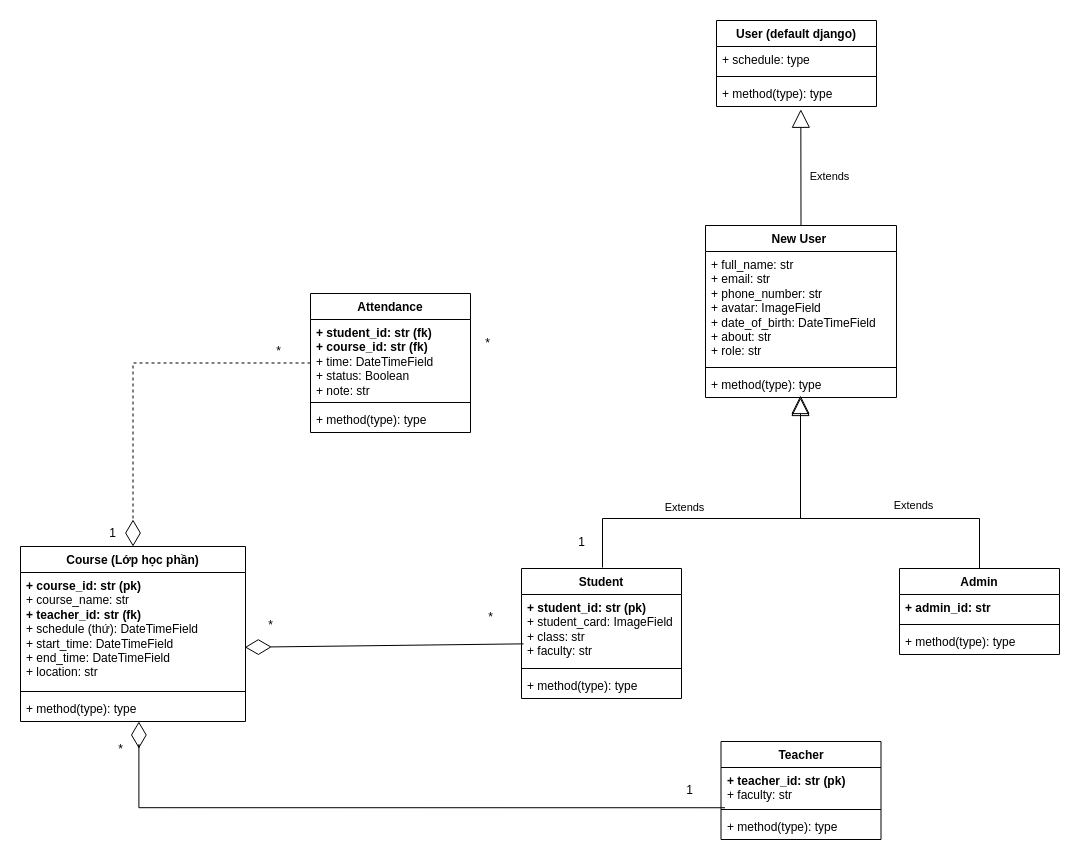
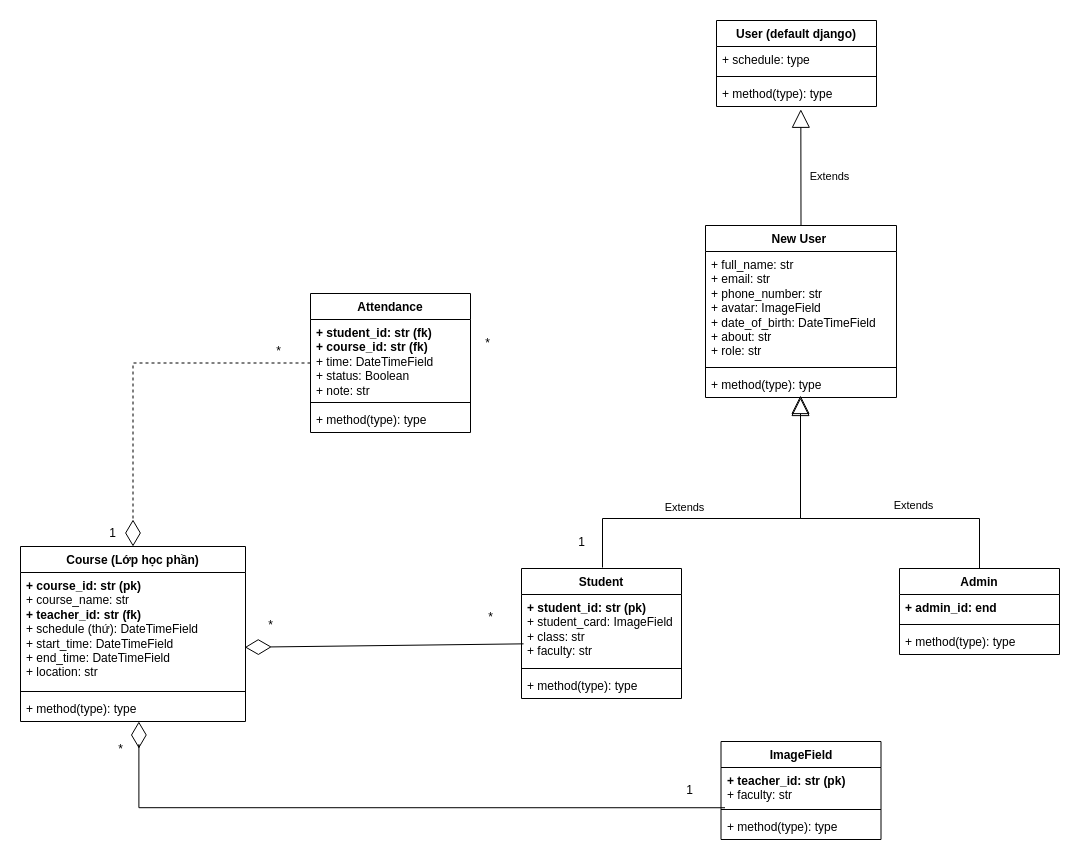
  <mxCell id="0" />
  <mxCell id="1" parent="0" />
  <mxCell id="2" value="User (default django)" style="swimlane;fontStyle=1;align=center;verticalAlign=top;childLayout=stackLayout;horizontal=1;startSize=26;horizontalStack=0;resizeParent=1;resizeParentMax=0;resizeLast=0;collapsible=1;marginBottom=0;whiteSpace=wrap;html=1;" vertex="1" parent="1"><mxGeometry x="716" y="20" width="160" height="86" as="geometry" /></mxCell>
  <mxCell id="3" value="+ schedule: type" style="text;strokeColor=none;fillColor=none;align=left;verticalAlign=top;spacingLeft=4;spacingRight=4;overflow=hidden;rotatable=0;points=[[0,0.5],[1,0.5]];portConstraint=eastwest;whiteSpace=wrap;html=1;" vertex="1" parent="2"><mxGeometry y="26" width="160" height="26" as="geometry" /></mxCell>
  <mxCell id="4" value="" style="line;strokeWidth=1;fillColor=none;align=left;verticalAlign=middle;spacingTop=-1;spacingLeft=3;spacingRight=3;rotatable=0;labelPosition=right;points=[];portConstraint=eastwest;strokeColor=inherit;" vertex="1" parent="2"><mxGeometry y="52" width="160" height="8" as="geometry" /></mxCell>
  <mxCell id="5" value="+ method(type): type" style="text;strokeColor=none;fillColor=none;align=left;verticalAlign=top;spacingLeft=4;spacingRight=4;overflow=hidden;rotatable=0;points=[[0,0.5],[1,0.5]];portConstraint=eastwest;whiteSpace=wrap;html=1;" vertex="1" parent="2"><mxGeometry y="60" width="160" height="26" as="geometry" /></mxCell>
  <mxCell id="6" value="New User&amp;nbsp;" style="swimlane;fontStyle=1;align=center;verticalAlign=top;childLayout=stackLayout;horizontal=1;startSize=26;horizontalStack=0;resizeParent=1;resizeParentMax=0;resizeLast=0;collapsible=1;marginBottom=0;whiteSpace=wrap;html=1;" vertex="1" parent="1"><mxGeometry x="705" y="225" width="191" height="172" as="geometry" /></mxCell>
  <mxCell id="7" value="+ full_name: str&lt;br&gt;+ email: str&lt;br&gt;+ phone_number: str&lt;br&gt;+ avatar: ImageField&lt;br&gt;+&amp;nbsp;date_of_birth: DateTimeField&lt;br&gt;+ about: str&lt;br&gt;+ role: str" style="text;strokeColor=none;fillColor=none;align=left;verticalAlign=top;spacingLeft=4;spacingRight=4;overflow=hidden;rotatable=0;points=[[0,0.5],[1,0.5]];portConstraint=eastwest;whiteSpace=wrap;html=1;" vertex="1" parent="6"><mxGeometry y="26" width="191" height="112" as="geometry" /></mxCell>
  <mxCell id="8" value="" style="line;strokeWidth=1;fillColor=none;align=left;verticalAlign=middle;spacingTop=-1;spacingLeft=3;spacingRight=3;rotatable=0;labelPosition=right;points=[];portConstraint=eastwest;strokeColor=inherit;" vertex="1" parent="6"><mxGeometry y="138" width="191" height="8" as="geometry" /></mxCell>
  <mxCell id="9" value="+ method(type): type" style="text;strokeColor=none;fillColor=none;align=left;verticalAlign=top;spacingLeft=4;spacingRight=4;overflow=hidden;rotatable=0;points=[[0,0.5],[1,0.5]];portConstraint=eastwest;whiteSpace=wrap;html=1;" vertex="1" parent="6"><mxGeometry y="146" width="191" height="26" as="geometry" /></mxCell>
  <mxCell id="10" value="Student" style="swimlane;fontStyle=1;align=center;verticalAlign=top;childLayout=stackLayout;horizontal=1;startSize=26;horizontalStack=0;resizeParent=1;resizeParentMax=0;resizeLast=0;collapsible=1;marginBottom=0;whiteSpace=wrap;html=1;" vertex="1" parent="1"><mxGeometry x="521" y="568" width="160" height="130" as="geometry" /></mxCell>
  <mxCell id="11" value="&lt;b&gt;+ student_id: str (pk)&lt;br&gt;&lt;/b&gt;+ student_card: ImageField&lt;br&gt;+ class: str&lt;br&gt;+ faculty: str" style="text;strokeColor=none;fillColor=none;align=left;verticalAlign=top;spacingLeft=4;spacingRight=4;overflow=hidden;rotatable=0;points=[[0,0.5],[1,0.5]];portConstraint=eastwest;whiteSpace=wrap;html=1;" vertex="1" parent="10"><mxGeometry y="26" width="160" height="70" as="geometry" /></mxCell>
  <mxCell id="12" value="" style="line;strokeWidth=1;fillColor=none;align=left;verticalAlign=middle;spacingTop=-1;spacingLeft=3;spacingRight=3;rotatable=0;labelPosition=right;points=[];portConstraint=eastwest;strokeColor=inherit;" vertex="1" parent="10"><mxGeometry y="96" width="160" height="8" as="geometry" /></mxCell>
  <mxCell id="13" value="+ method(type): type" style="text;strokeColor=none;fillColor=none;align=left;verticalAlign=top;spacingLeft=4;spacingRight=4;overflow=hidden;rotatable=0;points=[[0,0.5],[1,0.5]];portConstraint=eastwest;whiteSpace=wrap;html=1;" vertex="1" parent="10"><mxGeometry y="104" width="160" height="26" as="geometry" /></mxCell>
- <mxCell id="14" value="Teacher" style="swimlane;fontStyle=1;align=center;verticalAlign=top;childLayout=stackLayout;horizontal=1;startSize=26;horizontalStack=0;resizeParent=1;resizeParentMax=0;resizeLast=0;collapsible=1;marginBottom=0;whiteSpace=wrap;html=1;" vertex="1" parent="1"><mxGeometry x="720.5" y="741" width="160" height="98" as="geometry" /></mxCell>
+ <mxCell id="14" value="ImageField" style="swimlane;fontStyle=1;align=center;verticalAlign=top;childLayout=stackLayout;horizontal=1;startSize=26;horizontalStack=0;resizeParent=1;resizeParentMax=0;resizeLast=0;collapsible=1;marginBottom=0;whiteSpace=wrap;html=1;" vertex="1" parent="1"><mxGeometry x="720.5" y="741" width="160" height="98" as="geometry" /></mxCell>
  <mxCell id="15" value="&lt;b&gt;+ teacher_id: str (pk)&lt;br&gt;&lt;/b&gt;+ faculty: str" style="text;strokeColor=none;fillColor=none;align=left;verticalAlign=top;spacingLeft=4;spacingRight=4;overflow=hidden;rotatable=0;points=[[0,0.5],[1,0.5]];portConstraint=eastwest;whiteSpace=wrap;html=1;" vertex="1" parent="14"><mxGeometry y="26" width="160" height="38" as="geometry" /></mxCell>
  <mxCell id="16" value="" style="line;strokeWidth=1;fillColor=none;align=left;verticalAlign=middle;spacingTop=-1;spacingLeft=3;spacingRight=3;rotatable=0;labelPosition=right;points=[];portConstraint=eastwest;strokeColor=inherit;" vertex="1" parent="14"><mxGeometry y="64" width="160" height="8" as="geometry" /></mxCell>
  <mxCell id="17" value="+ method(type): type" style="text;strokeColor=none;fillColor=none;align=left;verticalAlign=top;spacingLeft=4;spacingRight=4;overflow=hidden;rotatable=0;points=[[0,0.5],[1,0.5]];portConstraint=eastwest;whiteSpace=wrap;html=1;" vertex="1" parent="14"><mxGeometry y="72" width="160" height="26" as="geometry" /></mxCell>
  <mxCell id="18" value="Admin" style="swimlane;fontStyle=1;align=center;verticalAlign=top;childLayout=stackLayout;horizontal=1;startSize=26;horizontalStack=0;resizeParent=1;resizeParentMax=0;resizeLast=0;collapsible=1;marginBottom=0;whiteSpace=wrap;html=1;" vertex="1" parent="1"><mxGeometry x="899" y="568" width="160" height="86" as="geometry" /></mxCell>
- <mxCell id="19" value="&lt;b&gt;+ admin_id: str&amp;nbsp;&lt;/b&gt;" style="text;strokeColor=none;fillColor=none;align=left;verticalAlign=top;spacingLeft=4;spacingRight=4;overflow=hidden;rotatable=0;points=[[0,0.5],[1,0.5]];portConstraint=eastwest;whiteSpace=wrap;html=1;" vertex="1" parent="18"><mxGeometry y="26" width="160" height="26" as="geometry" /></mxCell>
+ <mxCell id="19" value="&lt;b&gt;+ admin_id: end&amp;nbsp;&lt;/b&gt;" style="text;strokeColor=none;fillColor=none;align=left;verticalAlign=top;spacingLeft=4;spacingRight=4;overflow=hidden;rotatable=0;points=[[0,0.5],[1,0.5]];portConstraint=eastwest;whiteSpace=wrap;html=1;" vertex="1" parent="18"><mxGeometry y="26" width="160" height="26" as="geometry" /></mxCell>
  <mxCell id="20" value="" style="line;strokeWidth=1;fillColor=none;align=left;verticalAlign=middle;spacingTop=-1;spacingLeft=3;spacingRight=3;rotatable=0;labelPosition=right;points=[];portConstraint=eastwest;strokeColor=inherit;" vertex="1" parent="18"><mxGeometry y="52" width="160" height="8" as="geometry" /></mxCell>
  <mxCell id="21" value="+ method(type): type" style="text;strokeColor=none;fillColor=none;align=left;verticalAlign=top;spacingLeft=4;spacingRight=4;overflow=hidden;rotatable=0;points=[[0,0.5],[1,0.5]];portConstraint=eastwest;whiteSpace=wrap;html=1;" vertex="1" parent="18"><mxGeometry y="60" width="160" height="26" as="geometry" /></mxCell>
  <mxCell id="22" value="Course (Lớp học phần)" style="swimlane;fontStyle=1;align=center;verticalAlign=top;childLayout=stackLayout;horizontal=1;startSize=26;horizontalStack=0;resizeParent=1;resizeParentMax=0;resizeLast=0;collapsible=1;marginBottom=0;whiteSpace=wrap;html=1;" vertex="1" parent="1"><mxGeometry x="20" y="546" width="225" height="175" as="geometry" /></mxCell>
  <mxCell id="23" value="&lt;b&gt;+ course_id: str&lt;/b&gt;&amp;nbsp;&lt;b&gt;(pk)&lt;/b&gt;&lt;br&gt;+ course_name: str&lt;br&gt;&lt;b&gt;+ teacher_id: str (fk)&lt;/b&gt;&lt;br&gt;+ schedule (thứ): DateTimeField&lt;br&gt;+ start_time: DateTimeField&lt;br&gt;+ end_time: DateTimeField&lt;br&gt;+ location: str" style="text;strokeColor=none;fillColor=none;align=left;verticalAlign=top;spacingLeft=4;spacingRight=4;overflow=hidden;rotatable=0;points=[[0,0.5],[1,0.5]];portConstraint=eastwest;whiteSpace=wrap;html=1;" vertex="1" parent="22"><mxGeometry y="26" width="225" height="115" as="geometry" /></mxCell>
  <mxCell id="24" value="" style="line;strokeWidth=1;fillColor=none;align=left;verticalAlign=middle;spacingTop=-1;spacingLeft=3;spacingRight=3;rotatable=0;labelPosition=right;points=[];portConstraint=eastwest;strokeColor=inherit;" vertex="1" parent="22"><mxGeometry y="141" width="225" height="8" as="geometry" /></mxCell>
  <mxCell id="25" value="+ method(type): type" style="text;strokeColor=none;fillColor=none;align=left;verticalAlign=top;spacingLeft=4;spacingRight=4;overflow=hidden;rotatable=0;points=[[0,0.5],[1,0.5]];portConstraint=eastwest;whiteSpace=wrap;html=1;" vertex="1" parent="22"><mxGeometry y="149" width="225" height="26" as="geometry" /></mxCell>
  <mxCell id="26" value="Attendance" style="swimlane;fontStyle=1;align=center;verticalAlign=top;childLayout=stackLayout;horizontal=1;startSize=26;horizontalStack=0;resizeParent=1;resizeParentMax=0;resizeLast=0;collapsible=1;marginBottom=0;whiteSpace=wrap;html=1;" vertex="1" parent="1"><mxGeometry x="310" y="293" width="160" height="139" as="geometry" /></mxCell>
  <mxCell id="27" value="&lt;b&gt;+ student_id: str (fk)&lt;/b&gt;&lt;br&gt;&lt;b&gt;+ course_id: str (fk)&lt;/b&gt;&lt;br&gt;+ time: DateTimeField&lt;br&gt;+ status: Boolean&lt;br&gt;+ note: str" style="text;strokeColor=none;fillColor=none;align=left;verticalAlign=top;spacingLeft=4;spacingRight=4;overflow=hidden;rotatable=0;points=[[0,0.5],[1,0.5]];portConstraint=eastwest;whiteSpace=wrap;html=1;" vertex="1" parent="26"><mxGeometry y="26" width="160" height="79" as="geometry" /></mxCell>
  <mxCell id="28" value="" style="line;strokeWidth=1;fillColor=none;align=left;verticalAlign=middle;spacingTop=-1;spacingLeft=3;spacingRight=3;rotatable=0;labelPosition=right;points=[];portConstraint=eastwest;strokeColor=inherit;" vertex="1" parent="26"><mxGeometry y="105" width="160" height="8" as="geometry" /></mxCell>
  <mxCell id="29" value="+ method(type): type" style="text;strokeColor=none;fillColor=none;align=left;verticalAlign=top;spacingLeft=4;spacingRight=4;overflow=hidden;rotatable=0;points=[[0,0.5],[1,0.5]];portConstraint=eastwest;whiteSpace=wrap;html=1;" vertex="1" parent="26"><mxGeometry y="113" width="160" height="26" as="geometry" /></mxCell>
  <mxCell id="30" value="Extends" style="endArrow=block;endSize=16;endFill=0;html=1;rounded=0;edgeStyle=orthogonalEdgeStyle;" edge="1" parent="1" target="6"><mxGeometry x="-0.29" y="11" width="160" relative="1" as="geometry"><mxPoint x="602" y="567" as="sourcePoint" /><mxPoint x="880" y="426" as="targetPoint" /><Array as="points"><mxPoint x="602" y="518" /><mxPoint x="800" y="518" /></Array><mxPoint as="offset" /></mxGeometry></mxCell>
  <mxCell id="31" value="Extends" style="endArrow=block;endSize=16;endFill=0;html=1;rounded=0;edgeStyle=orthogonalEdgeStyle;" edge="1" parent="1" source="18"><mxGeometry x="-0.341" y="-13" width="160" relative="1" as="geometry"><mxPoint x="979" y="565" as="sourcePoint" /><mxPoint x="800" y="395" as="targetPoint" /><Array as="points"><mxPoint x="979" y="518" /><mxPoint x="800" y="518" /></Array><mxPoint as="offset" /></mxGeometry></mxCell>
  <mxCell id="32" value="Extends" style="endArrow=block;endSize=16;endFill=0;html=1;rounded=0;entryX=0.527;entryY=1.107;entryDx=0;entryDy=0;entryPerimeter=0;exitX=0.5;exitY=0;exitDx=0;exitDy=0;" edge="1" parent="1" source="6" target="5"><mxGeometry x="-0.158" y="-29" width="160" relative="1" as="geometry"><mxPoint x="734" y="402" as="sourcePoint" /><mxPoint x="549" y="234" as="targetPoint" /><mxPoint as="offset" /></mxGeometry></mxCell>
  <mxCell id="33" value="" style="endArrow=diamondThin;endFill=0;endSize=24;html=1;rounded=0;exitX=0.013;exitY=0.705;exitDx=0;exitDy=0;exitPerimeter=0;entryX=0.997;entryY=0.65;entryDx=0;entryDy=0;entryPerimeter=0;" edge="1" parent="1" source="11" target="23"><mxGeometry width="160" relative="1" as="geometry"><mxPoint x="322" y="697" as="sourcePoint" /><mxPoint x="423" y="697" as="targetPoint" /></mxGeometry></mxCell>
  <mxCell id="34" value="&lt;span style=&quot;font-weight: 400;&quot;&gt;*&lt;/span&gt;" style="text;align=center;fontStyle=1;verticalAlign=middle;spacingLeft=3;spacingRight=3;strokeColor=none;rotatable=0;points=[[0,0.5],[1,0.5]];portConstraint=eastwest;html=1;" vertex="1" parent="1"><mxGeometry x="230" y="612" width="80" height="26" as="geometry" /></mxCell>
  <mxCell id="35" value="&lt;span style=&quot;font-weight: 400;&quot;&gt;*&lt;/span&gt;" style="text;align=center;fontStyle=1;verticalAlign=middle;spacingLeft=3;spacingRight=3;strokeColor=none;rotatable=0;points=[[0,0.5],[1,0.5]];portConstraint=eastwest;html=1;" vertex="1" parent="1"><mxGeometry x="450" y="604" width="80" height="26" as="geometry" /></mxCell>
  <mxCell id="36" value="" style="endArrow=diamondThin;endFill=0;endSize=24;html=1;rounded=0;exitX=0.025;exitY=1.059;exitDx=0;exitDy=0;exitPerimeter=0;entryX=0.526;entryY=1;entryDx=0;entryDy=0;entryPerimeter=0;edgeStyle=orthogonalEdgeStyle;" edge="1" parent="1" source="15" target="25"><mxGeometry width="160" relative="1" as="geometry"><mxPoint x="700" y="799" as="sourcePoint" /><mxPoint x="416" y="805" as="targetPoint" /></mxGeometry></mxCell>
  <mxCell id="37" value="&lt;span style=&quot;font-weight: 400;&quot;&gt;*&lt;/span&gt;" style="text;align=center;fontStyle=1;verticalAlign=middle;spacingLeft=3;spacingRight=3;strokeColor=none;rotatable=0;points=[[0,0.5],[1,0.5]];portConstraint=eastwest;html=1;" vertex="1" parent="1"><mxGeometry x="80" y="736" width="80" height="26" as="geometry" /></mxCell>
  <mxCell id="38" value="&lt;span style=&quot;font-weight: 400;&quot;&gt;1&lt;/span&gt;" style="text;align=center;fontStyle=1;verticalAlign=middle;spacingLeft=3;spacingRight=3;strokeColor=none;rotatable=0;points=[[0,0.5],[1,0.5]];portConstraint=eastwest;html=1;" vertex="1" parent="1"><mxGeometry x="649" y="777" width="80" height="26" as="geometry" /></mxCell>
  <mxCell id="39" value="&lt;span style=&quot;font-weight: 400;&quot;&gt;*&lt;/span&gt;" style="text;align=center;fontStyle=1;verticalAlign=middle;spacingLeft=3;spacingRight=3;strokeColor=none;rotatable=0;points=[[0,0.5],[1,0.5]];portConstraint=eastwest;html=1;" vertex="1" parent="1"><mxGeometry x="447" y="330" width="80" height="26" as="geometry" /></mxCell>
  <mxCell id="40" value="" style="endArrow=diamondThin;endFill=0;endSize=24;html=1;rounded=0;edgeStyle=orthogonalEdgeStyle;dashed=1;" edge="1" parent="1" source="26" target="22"><mxGeometry width="160" relative="1" as="geometry"><mxPoint x="232" y="327" as="sourcePoint" /><mxPoint x="288" y="537" as="targetPoint" /></mxGeometry></mxCell>
  <mxCell id="41" value="&lt;span style=&quot;font-weight: 400;&quot;&gt;1&lt;/span&gt;" style="text;align=center;fontStyle=1;verticalAlign=middle;spacingLeft=3;spacingRight=3;strokeColor=none;rotatable=0;points=[[0,0.5],[1,0.5]];portConstraint=eastwest;html=1;" vertex="1" parent="1"><mxGeometry x="541" y="529" width="80" height="26" as="geometry" /></mxCell>
  <mxCell id="42" value="&lt;span style=&quot;font-weight: 400;&quot;&gt;*&lt;/span&gt;" style="text;align=center;fontStyle=1;verticalAlign=middle;spacingLeft=3;spacingRight=3;strokeColor=none;rotatable=0;points=[[0,0.5],[1,0.5]];portConstraint=eastwest;html=1;" vertex="1" parent="1"><mxGeometry x="238" y="338" width="80" height="26" as="geometry" /></mxCell>
  <mxCell id="43" value="&lt;span style=&quot;font-weight: 400;&quot;&gt;1&lt;/span&gt;" style="text;align=center;fontStyle=1;verticalAlign=middle;spacingLeft=3;spacingRight=3;strokeColor=none;rotatable=0;points=[[0,0.5],[1,0.5]];portConstraint=eastwest;html=1;" vertex="1" parent="1"><mxGeometry x="72" y="520" width="80" height="26" as="geometry" /></mxCell>
